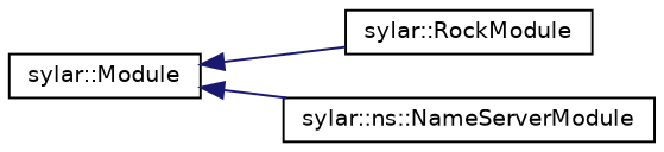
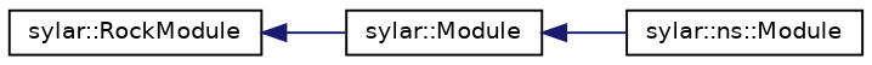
  digraph {
    rankdir=LR
    node [color=black fillcolor=white fontname=Helvetica fontsize=10 shape=record style=filled]
    edge [color=midnightblue dir=back fontname=Helvetica fontsize=10 labelfontname=Helvetica labelfontsize=10 style=solid]
    n1 [height=0.2 label="sylar::Module" width=0.4]
    n2 [height=0.2 label="sylar::RockModule" width=0.4]
-   n3 [height=0.2 label="sylar::ns::NameServerModule" width=0.4]
-   n1 -> n2
+   n3 [height=0.2 label="sylar::ns::Module" width=0.4]
+   n2 -> n1
    n1 -> n3
  }
